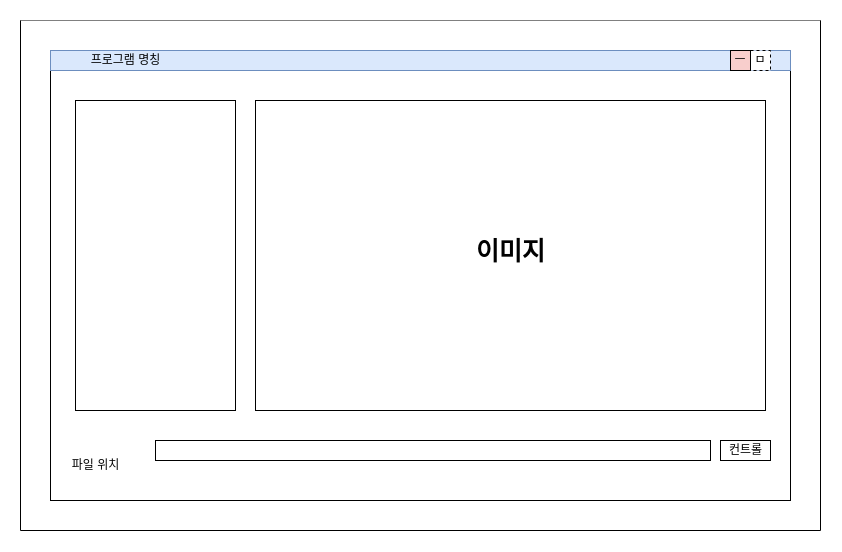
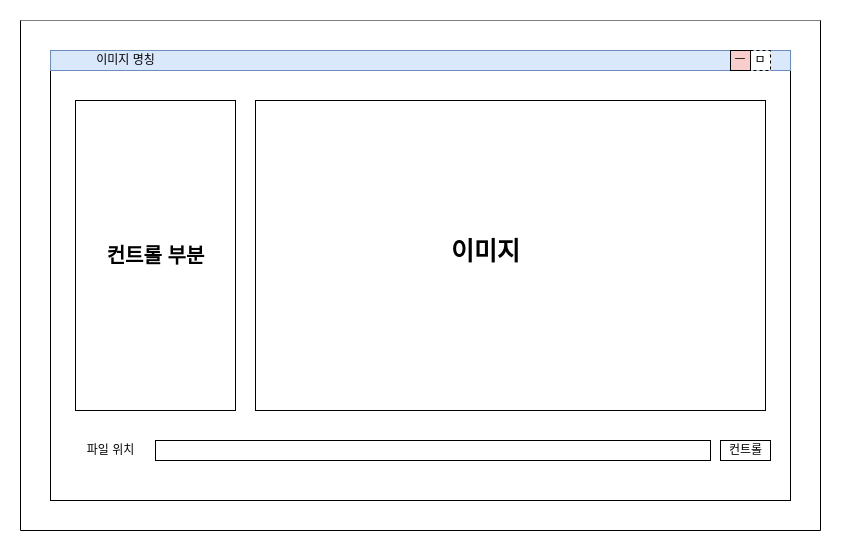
  <mxCell id="0" />
  <mxCell id="1" parent="0" />
  <mxCell id="2" value="" style="group" vertex="1" connectable="0" parent="1"><mxGeometry x="20" y="20" width="800" height="510" as="geometry" /></mxCell>
  <mxCell id="3" value="" style="swimlane;startSize=0;swimlaneFillColor=default;" vertex="1" parent="2"><mxGeometry width="800" height="510" as="geometry" /></mxCell>
  <mxCell id="4" value="" style="rounded=0;whiteSpace=wrap;html=1;" vertex="1" parent="2"><mxGeometry x="30" y="30" width="740" height="450" as="geometry" /></mxCell>
  <mxCell id="5" value="" style="rounded=0;whiteSpace=wrap;html=1;" vertex="1" parent="2"><mxGeometry x="235" y="80" width="510" height="310" as="geometry" /></mxCell>
  <mxCell id="6" value="" style="rounded=0;whiteSpace=wrap;html=1;fillColor=#dae8fc;strokeColor=#6c8ebf;" vertex="1" parent="2"><mxGeometry x="30" y="30" width="740" height="20" as="geometry" /></mxCell>
  <mxCell id="7" value="ㅁ" style="whiteSpace=wrap;html=1;aspect=fixed;dashed=1;" vertex="1" parent="2"><mxGeometry x="730" y="30" width="20" height="20" as="geometry" /></mxCell>
  <mxCell id="8" value="ㅡ" style="whiteSpace=wrap;html=1;aspect=fixed;fillColor=#f8cecc;" vertex="1" parent="2"><mxGeometry x="710" y="30" width="20" height="20" as="geometry" /></mxCell>
  <mxCell id="9" value="" style="rounded=0;whiteSpace=wrap;html=1;" vertex="1" parent="2"><mxGeometry x="55" y="80" width="160" height="310" as="geometry" /></mxCell>
- <mxCell id="10" value="이미지" style="text;html=1;align=center;verticalAlign=middle;resizable=0;points=[];autosize=1;strokeColor=none;fillColor=none;fontSize=25;fontStyle=1" vertex="1" parent="2"><mxGeometry x="440" y="210" width="100" height="40" as="geometry" /></mxCell>
+ <mxCell id="10" value="이미지" style="text;html=1;align=center;verticalAlign=middle;resizable=0;points=[];autosize=1;strokeColor=none;fillColor=none;fontSize=25;fontStyle=1" vertex="1" parent="2"><mxGeometry x="415" y="210" width="100" height="40" as="geometry" /></mxCell>
  <mxCell id="11" value="" style="rounded=0;whiteSpace=wrap;html=1;" vertex="1" parent="2"><mxGeometry x="135" y="420" width="555" height="20" as="geometry" /></mxCell>
- <mxCell id="12" value="파일 위치" style="text;html=1;align=center;verticalAlign=middle;resizable=0;points=[];autosize=1;strokeColor=none;fillColor=none;" vertex="1" parent="2"><mxGeometry x="40" y="430" width="70" height="30" as="geometry" /></mxCell>
+ <mxCell id="12" value="파일 위치" style="text;html=1;align=center;verticalAlign=middle;resizable=0;points=[];autosize=1;strokeColor=none;fillColor=none;" vertex="1" parent="2"><mxGeometry x="55" y="415" width="70" height="30" as="geometry" /></mxCell>
+ <mxCell id="13" value="컨트롤 부분" style="text;html=1;align=center;verticalAlign=middle;resizable=0;points=[];autosize=1;strokeColor=none;fillColor=none;fontSize=20;fontStyle=1" vertex="1" parent="2"><mxGeometry x="70" y="215" width="130" height="40" as="geometry" /></mxCell>
  <mxCell id="14" value="" style="rounded=0;whiteSpace=wrap;html=1;" vertex="1" parent="2"><mxGeometry x="700" y="420" width="50" height="20" as="geometry" /></mxCell>
  <mxCell id="15" value="컨트롤" style="text;html=1;align=center;verticalAlign=middle;resizable=0;points=[];autosize=1;strokeColor=none;fillColor=none;" vertex="1" parent="2"><mxGeometry x="690" y="415" width="70" height="30" as="geometry" /></mxCell>
- <mxCell id="16" value="프로그램 명칭" style="text;html=1;align=center;verticalAlign=middle;resizable=0;points=[];autosize=1;strokeColor=none;fillColor=none;" vertex="1" parent="2"><mxGeometry x="55" y="25" width="100" height="30" as="geometry" /></mxCell>
+ <mxCell id="16" value="이미지 명칭" style="text;html=1;align=center;verticalAlign=middle;resizable=0;points=[];autosize=1;strokeColor=none;fillColor=none;" vertex="1" parent="2"><mxGeometry x="55" y="25" width="100" height="30" as="geometry" /></mxCell>
